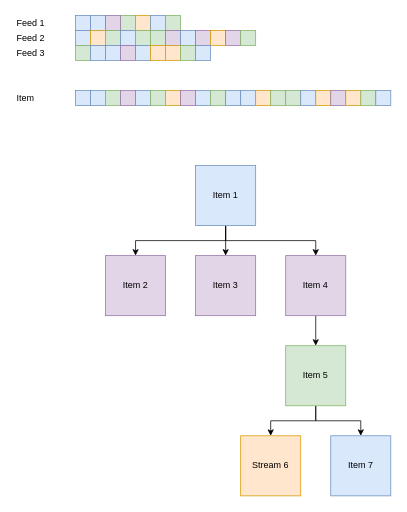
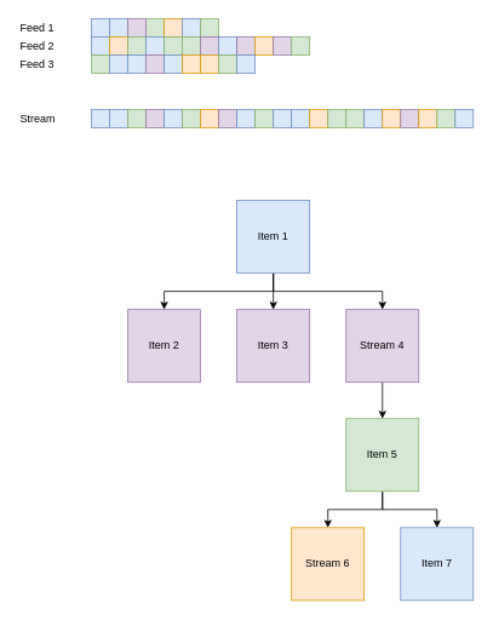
  <mxCell id="0" />
  <mxCell id="1" parent="0" />
  <mxCell id="2" style="edgeStyle=orthogonalEdgeStyle;rounded=0;orthogonalLoop=1;jettySize=auto;html=1;exitX=0.5;exitY=1;exitDx=0;exitDy=0;" edge="1" parent="1" source="5" target="11"><mxGeometry relative="1" as="geometry" /></mxCell>
  <mxCell id="3" style="edgeStyle=orthogonalEdgeStyle;rounded=0;orthogonalLoop=1;jettySize=auto;html=1;exitX=0.5;exitY=1;exitDx=0;exitDy=0;" edge="1" parent="1" source="5" target="12"><mxGeometry relative="1" as="geometry" /></mxCell>
  <mxCell id="4" style="edgeStyle=orthogonalEdgeStyle;rounded=0;orthogonalLoop=1;jettySize=auto;html=1;exitX=0.5;exitY=1;exitDx=0;exitDy=0;entryX=0.5;entryY=0;entryDx=0;entryDy=0;" edge="1" parent="1" source="5" target="14"><mxGeometry relative="1" as="geometry" /></mxCell>
  <mxCell id="5" value="Item 1" style="whiteSpace=wrap;html=1;aspect=fixed;fillColor=#dae8fc;strokeColor=#6c8ebf;" vertex="1" parent="1"><mxGeometry x="260" y="220" width="80" height="80" as="geometry" /></mxCell>
  <mxCell id="6" style="edgeStyle=orthogonalEdgeStyle;rounded=0;orthogonalLoop=1;jettySize=auto;html=1;exitX=0.5;exitY=1;exitDx=0;exitDy=0;entryX=0.5;entryY=0;entryDx=0;entryDy=0;" edge="1" parent="1" source="8" target="9"><mxGeometry relative="1" as="geometry" /></mxCell>
  <mxCell id="7" style="edgeStyle=orthogonalEdgeStyle;rounded=0;orthogonalLoop=1;jettySize=auto;html=1;exitX=0.5;exitY=1;exitDx=0;exitDy=0;entryX=0.5;entryY=0;entryDx=0;entryDy=0;" edge="1" parent="1" source="8" target="10"><mxGeometry relative="1" as="geometry" /></mxCell>
  <mxCell id="8" value="Item 5" style="whiteSpace=wrap;html=1;aspect=fixed;fillColor=#d5e8d4;strokeColor=#82b366;" vertex="1" parent="1"><mxGeometry x="380" y="460" width="80" height="80" as="geometry" /></mxCell>
  <mxCell id="9" value="Stream 6" style="whiteSpace=wrap;html=1;aspect=fixed;fillColor=#ffe6cc;strokeColor=#d79b00;" vertex="1" parent="1"><mxGeometry x="320" y="580" width="80" height="80" as="geometry" /></mxCell>
  <mxCell id="10" value="Item 7" style="whiteSpace=wrap;html=1;aspect=fixed;fillColor=#dae8fc;strokeColor=#6c8ebf;" vertex="1" parent="1"><mxGeometry x="440" y="580" width="80" height="80" as="geometry" /></mxCell>
  <mxCell id="11" value="Item 2" style="whiteSpace=wrap;html=1;aspect=fixed;fillColor=#e1d5e7;strokeColor=#9673a6;" vertex="1" parent="1"><mxGeometry x="140" y="340" width="80" height="80" as="geometry" /></mxCell>
  <mxCell id="12" value="Item 3" style="whiteSpace=wrap;html=1;aspect=fixed;fillColor=#e1d5e7;strokeColor=#9673a6;" vertex="1" parent="1"><mxGeometry x="260" y="340" width="80" height="80" as="geometry" /></mxCell>
  <mxCell id="13" style="edgeStyle=orthogonalEdgeStyle;rounded=0;orthogonalLoop=1;jettySize=auto;html=1;exitX=0.5;exitY=1;exitDx=0;exitDy=0;" edge="1" parent="1" source="14" target="8"><mxGeometry relative="1" as="geometry" /></mxCell>
- <mxCell id="14" value="Item 4" style="whiteSpace=wrap;html=1;aspect=fixed;fillColor=#e1d5e7;strokeColor=#9673a6;" vertex="1" parent="1"><mxGeometry x="380" y="340" width="80" height="80" as="geometry" /></mxCell>
+ <mxCell id="14" value="Stream 4" style="whiteSpace=wrap;html=1;aspect=fixed;fillColor=#e1d5e7;strokeColor=#9673a6;" vertex="1" parent="1"><mxGeometry x="380" y="340" width="80" height="80" as="geometry" /></mxCell>
  <mxCell id="15" value="" style="whiteSpace=wrap;html=1;aspect=fixed;fillColor=#dae8fc;strokeColor=#6c8ebf;" vertex="1" parent="1"><mxGeometry x="100" y="20" width="20" height="20" as="geometry" /></mxCell>
  <mxCell id="16" value="" style="whiteSpace=wrap;html=1;aspect=fixed;fillColor=#dae8fc;strokeColor=#6c8ebf;" vertex="1" parent="1"><mxGeometry x="120" y="20" width="20" height="20" as="geometry" /></mxCell>
  <mxCell id="17" value="" style="whiteSpace=wrap;html=1;aspect=fixed;fillColor=#d5e8d4;strokeColor=#82b366;" vertex="1" parent="1"><mxGeometry x="160" y="20" width="20" height="20" as="geometry" /></mxCell>
  <mxCell id="18" value="" style="whiteSpace=wrap;html=1;aspect=fixed;fillColor=#e1d5e7;strokeColor=#9673a6;" vertex="1" parent="1"><mxGeometry x="140" y="20" width="20" height="20" as="geometry" /></mxCell>
  <mxCell id="19" value="" style="whiteSpace=wrap;html=1;aspect=fixed;fillColor=#ffe6cc;strokeColor=#d79b00;" vertex="1" parent="1"><mxGeometry x="180" y="20" width="20" height="20" as="geometry" /></mxCell>
  <mxCell id="20" value="" style="whiteSpace=wrap;html=1;aspect=fixed;fillColor=#dae8fc;strokeColor=#6c8ebf;" vertex="1" parent="1"><mxGeometry x="200" y="20" width="20" height="20" as="geometry" /></mxCell>
  <mxCell id="21" value="" style="whiteSpace=wrap;html=1;aspect=fixed;fillColor=#d5e8d4;strokeColor=#82b366;" vertex="1" parent="1"><mxGeometry x="220" y="20" width="20" height="20" as="geometry" /></mxCell>
  <mxCell id="22" value="" style="whiteSpace=wrap;html=1;aspect=fixed;fillColor=#dae8fc;strokeColor=#6c8ebf;" vertex="1" parent="1"><mxGeometry x="100" y="40" width="20" height="20" as="geometry" /></mxCell>
  <mxCell id="23" value="" style="whiteSpace=wrap;html=1;aspect=fixed;fillColor=#ffe6cc;strokeColor=#d79b00;" vertex="1" parent="1"><mxGeometry x="120" y="40" width="20" height="20" as="geometry" /></mxCell>
  <mxCell id="24" value="" style="whiteSpace=wrap;html=1;aspect=fixed;fillColor=#d5e8d4;strokeColor=#82b366;" vertex="1" parent="1"><mxGeometry x="140" y="40" width="20" height="20" as="geometry" /></mxCell>
  <mxCell id="25" value="" style="whiteSpace=wrap;html=1;aspect=fixed;fillColor=#dae8fc;strokeColor=#6c8ebf;" vertex="1" parent="1"><mxGeometry x="160" y="40" width="20" height="20" as="geometry" /></mxCell>
  <mxCell id="26" value="" style="whiteSpace=wrap;html=1;aspect=fixed;fillColor=#d5e8d4;strokeColor=#82b366;" vertex="1" parent="1"><mxGeometry x="180" y="40" width="20" height="20" as="geometry" /></mxCell>
  <mxCell id="27" value="" style="whiteSpace=wrap;html=1;aspect=fixed;fillColor=#d5e8d4;strokeColor=#82b366;" vertex="1" parent="1"><mxGeometry x="200" y="40" width="20" height="20" as="geometry" /></mxCell>
  <mxCell id="28" value="" style="whiteSpace=wrap;html=1;aspect=fixed;fillColor=#e1d5e7;strokeColor=#9673a6;" vertex="1" parent="1"><mxGeometry x="220" y="40" width="20" height="20" as="geometry" /></mxCell>
  <mxCell id="29" value="" style="whiteSpace=wrap;html=1;aspect=fixed;fillColor=#dae8fc;strokeColor=#6c8ebf;" vertex="1" parent="1"><mxGeometry x="240" y="40" width="20" height="20" as="geometry" /></mxCell>
  <mxCell id="30" value="" style="whiteSpace=wrap;html=1;aspect=fixed;fillColor=#e1d5e7;strokeColor=#9673a6;" vertex="1" parent="1"><mxGeometry x="260" y="40" width="20" height="20" as="geometry" /></mxCell>
  <mxCell id="31" value="" style="whiteSpace=wrap;html=1;aspect=fixed;fillColor=#ffe6cc;strokeColor=#d79b00;" vertex="1" parent="1"><mxGeometry x="280" y="40" width="20" height="20" as="geometry" /></mxCell>
  <mxCell id="32" value="" style="whiteSpace=wrap;html=1;aspect=fixed;fillColor=#e1d5e7;strokeColor=#9673a6;" vertex="1" parent="1"><mxGeometry x="300" y="40" width="20" height="20" as="geometry" /></mxCell>
  <mxCell id="33" value="" style="whiteSpace=wrap;html=1;aspect=fixed;fillColor=#d5e8d4;strokeColor=#82b366;" vertex="1" parent="1"><mxGeometry x="320" y="40" width="20" height="20" as="geometry" /></mxCell>
  <mxCell id="34" value="" style="whiteSpace=wrap;html=1;aspect=fixed;fillColor=#d5e8d4;strokeColor=#82b366;" vertex="1" parent="1"><mxGeometry x="100" y="60" width="20" height="20" as="geometry" /></mxCell>
  <mxCell id="35" value="" style="whiteSpace=wrap;html=1;aspect=fixed;fillColor=#dae8fc;strokeColor=#6c8ebf;" vertex="1" parent="1"><mxGeometry x="120" y="60" width="20" height="20" as="geometry" /></mxCell>
  <mxCell id="36" value="" style="whiteSpace=wrap;html=1;aspect=fixed;fillColor=#dae8fc;strokeColor=#6c8ebf;" vertex="1" parent="1"><mxGeometry x="140" y="60" width="20" height="20" as="geometry" /></mxCell>
  <mxCell id="37" value="" style="whiteSpace=wrap;html=1;aspect=fixed;fillColor=#e1d5e7;strokeColor=#9673a6;" vertex="1" parent="1"><mxGeometry x="160" y="60" width="20" height="20" as="geometry" /></mxCell>
  <mxCell id="38" value="" style="whiteSpace=wrap;html=1;aspect=fixed;fillColor=#dae8fc;strokeColor=#6c8ebf;" vertex="1" parent="1"><mxGeometry x="180" y="60" width="20" height="20" as="geometry" /></mxCell>
  <mxCell id="39" value="" style="whiteSpace=wrap;html=1;aspect=fixed;fillColor=#ffe6cc;strokeColor=#d79b00;" vertex="1" parent="1"><mxGeometry x="200" y="60" width="20" height="20" as="geometry" /></mxCell>
  <mxCell id="40" value="" style="whiteSpace=wrap;html=1;aspect=fixed;fillColor=#ffe6cc;strokeColor=#d79b00;" vertex="1" parent="1"><mxGeometry x="220" y="60" width="20" height="20" as="geometry" /></mxCell>
  <mxCell id="41" value="" style="whiteSpace=wrap;html=1;aspect=fixed;fillColor=#d5e8d4;strokeColor=#82b366;" vertex="1" parent="1"><mxGeometry x="240" y="60" width="20" height="20" as="geometry" /></mxCell>
  <mxCell id="42" value="" style="whiteSpace=wrap;html=1;aspect=fixed;fillColor=#dae8fc;strokeColor=#6c8ebf;" vertex="1" parent="1"><mxGeometry x="260" y="60" width="20" height="20" as="geometry" /></mxCell>
  <mxCell id="43" value="" style="whiteSpace=wrap;html=1;aspect=fixed;fillColor=#dae8fc;strokeColor=#6c8ebf;" vertex="1" parent="1"><mxGeometry x="100" y="120" width="20" height="20" as="geometry" /></mxCell>
  <mxCell id="44" value="" style="whiteSpace=wrap;html=1;aspect=fixed;fillColor=#dae8fc;strokeColor=#6c8ebf;" vertex="1" parent="1"><mxGeometry x="120" y="120" width="20" height="20" as="geometry" /></mxCell>
  <mxCell id="45" value="" style="whiteSpace=wrap;html=1;aspect=fixed;fillColor=#d5e8d4;strokeColor=#82b366;" vertex="1" parent="1"><mxGeometry x="140" y="120" width="20" height="20" as="geometry" /></mxCell>
  <mxCell id="46" value="" style="whiteSpace=wrap;html=1;aspect=fixed;fillColor=#e1d5e7;strokeColor=#9673a6;" vertex="1" parent="1"><mxGeometry x="160" y="120" width="20" height="20" as="geometry" /></mxCell>
  <mxCell id="47" value="" style="whiteSpace=wrap;html=1;aspect=fixed;fillColor=#dae8fc;strokeColor=#6c8ebf;" vertex="1" parent="1"><mxGeometry x="180" y="120" width="20" height="20" as="geometry" /></mxCell>
  <mxCell id="48" value="" style="whiteSpace=wrap;html=1;aspect=fixed;fillColor=#d5e8d4;strokeColor=#82b366;" vertex="1" parent="1"><mxGeometry x="200" y="120" width="20" height="20" as="geometry" /></mxCell>
  <mxCell id="49" value="" style="whiteSpace=wrap;html=1;aspect=fixed;fillColor=#ffe6cc;strokeColor=#d79b00;" vertex="1" parent="1"><mxGeometry x="220" y="120" width="20" height="20" as="geometry" /></mxCell>
  <mxCell id="50" value="" style="whiteSpace=wrap;html=1;aspect=fixed;fillColor=#e1d5e7;strokeColor=#9673a6;" vertex="1" parent="1"><mxGeometry x="240" y="120" width="20" height="20" as="geometry" /></mxCell>
  <mxCell id="51" value="" style="whiteSpace=wrap;html=1;aspect=fixed;fillColor=#dae8fc;strokeColor=#6c8ebf;" vertex="1" parent="1"><mxGeometry x="260" y="120" width="20" height="20" as="geometry" /></mxCell>
  <mxCell id="52" value="" style="whiteSpace=wrap;html=1;aspect=fixed;fillColor=#d5e8d4;strokeColor=#82b366;" vertex="1" parent="1"><mxGeometry x="280" y="120" width="20" height="20" as="geometry" /></mxCell>
  <mxCell id="53" value="" style="whiteSpace=wrap;html=1;aspect=fixed;fillColor=#dae8fc;strokeColor=#6c8ebf;" vertex="1" parent="1"><mxGeometry x="300" y="120" width="20" height="20" as="geometry" /></mxCell>
  <mxCell id="54" value="" style="whiteSpace=wrap;html=1;aspect=fixed;fillColor=#dae8fc;strokeColor=#6c8ebf;" vertex="1" parent="1"><mxGeometry x="320" y="120" width="20" height="20" as="geometry" /></mxCell>
  <mxCell id="55" value="" style="whiteSpace=wrap;html=1;aspect=fixed;fillColor=#ffe6cc;strokeColor=#d79b00;" vertex="1" parent="1"><mxGeometry x="340" y="120" width="20" height="20" as="geometry" /></mxCell>
  <mxCell id="56" value="" style="whiteSpace=wrap;html=1;aspect=fixed;fillColor=#d5e8d4;strokeColor=#82b366;" vertex="1" parent="1"><mxGeometry x="360" y="120" width="20" height="20" as="geometry" /></mxCell>
  <mxCell id="57" value="" style="whiteSpace=wrap;html=1;aspect=fixed;fillColor=#d5e8d4;strokeColor=#82b366;" vertex="1" parent="1"><mxGeometry x="380" y="120" width="20" height="20" as="geometry" /></mxCell>
  <mxCell id="58" value="" style="whiteSpace=wrap;html=1;aspect=fixed;fillColor=#dae8fc;strokeColor=#6c8ebf;" vertex="1" parent="1"><mxGeometry x="400" y="120" width="20" height="20" as="geometry" /></mxCell>
  <mxCell id="59" value="" style="whiteSpace=wrap;html=1;aspect=fixed;fillColor=#ffe6cc;strokeColor=#d79b00;" vertex="1" parent="1"><mxGeometry x="420" y="120" width="20" height="20" as="geometry" /></mxCell>
  <mxCell id="60" value="" style="whiteSpace=wrap;html=1;aspect=fixed;fillColor=#e1d5e7;strokeColor=#9673a6;" vertex="1" parent="1"><mxGeometry x="440" y="120" width="20" height="20" as="geometry" /></mxCell>
  <mxCell id="61" value="" style="whiteSpace=wrap;html=1;aspect=fixed;fillColor=#ffe6cc;strokeColor=#d79b00;" vertex="1" parent="1"><mxGeometry x="460" y="120" width="20" height="20" as="geometry" /></mxCell>
  <mxCell id="62" value="" style="whiteSpace=wrap;html=1;aspect=fixed;fillColor=#d5e8d4;strokeColor=#82b366;" vertex="1" parent="1"><mxGeometry x="480" y="120" width="20" height="20" as="geometry" /></mxCell>
  <mxCell id="63" value="" style="whiteSpace=wrap;html=1;aspect=fixed;fillColor=#dae8fc;strokeColor=#6c8ebf;" vertex="1" parent="1"><mxGeometry x="500" y="120" width="20" height="20" as="geometry" /></mxCell>
  <mxCell id="64" value="Feed 1" style="text;html=1;resizable=0;autosize=1;align=left;verticalAlign=middle;points=[];fillColor=none;strokeColor=none;rounded=0;" vertex="1" parent="1"><mxGeometry x="20" y="20" width="50" height="20" as="geometry" /></mxCell>
  <mxCell id="65" value="Feed 2" style="text;html=1;resizable=0;autosize=1;align=left;verticalAlign=middle;points=[];fillColor=none;strokeColor=none;rounded=0;" vertex="1" parent="1"><mxGeometry x="20" y="40" width="50" height="20" as="geometry" /></mxCell>
  <mxCell id="66" value="Feed 3" style="text;html=1;resizable=0;autosize=1;align=left;verticalAlign=middle;points=[];fillColor=none;strokeColor=none;rounded=0;" vertex="1" parent="1"><mxGeometry x="20" y="60" width="50" height="20" as="geometry" /></mxCell>
- <mxCell id="67" value="Item" style="text;html=1;resizable=0;autosize=1;align=left;verticalAlign=middle;points=[];fillColor=none;strokeColor=none;rounded=0;" vertex="1" parent="1"><mxGeometry x="20" y="120" width="50" height="20" as="geometry" /></mxCell>
+ <mxCell id="67" value="Stream" style="text;html=1;resizable=0;autosize=1;align=left;verticalAlign=middle;points=[];fillColor=none;strokeColor=none;rounded=0;" vertex="1" parent="1"><mxGeometry x="20" y="120" width="50" height="20" as="geometry" /></mxCell>
